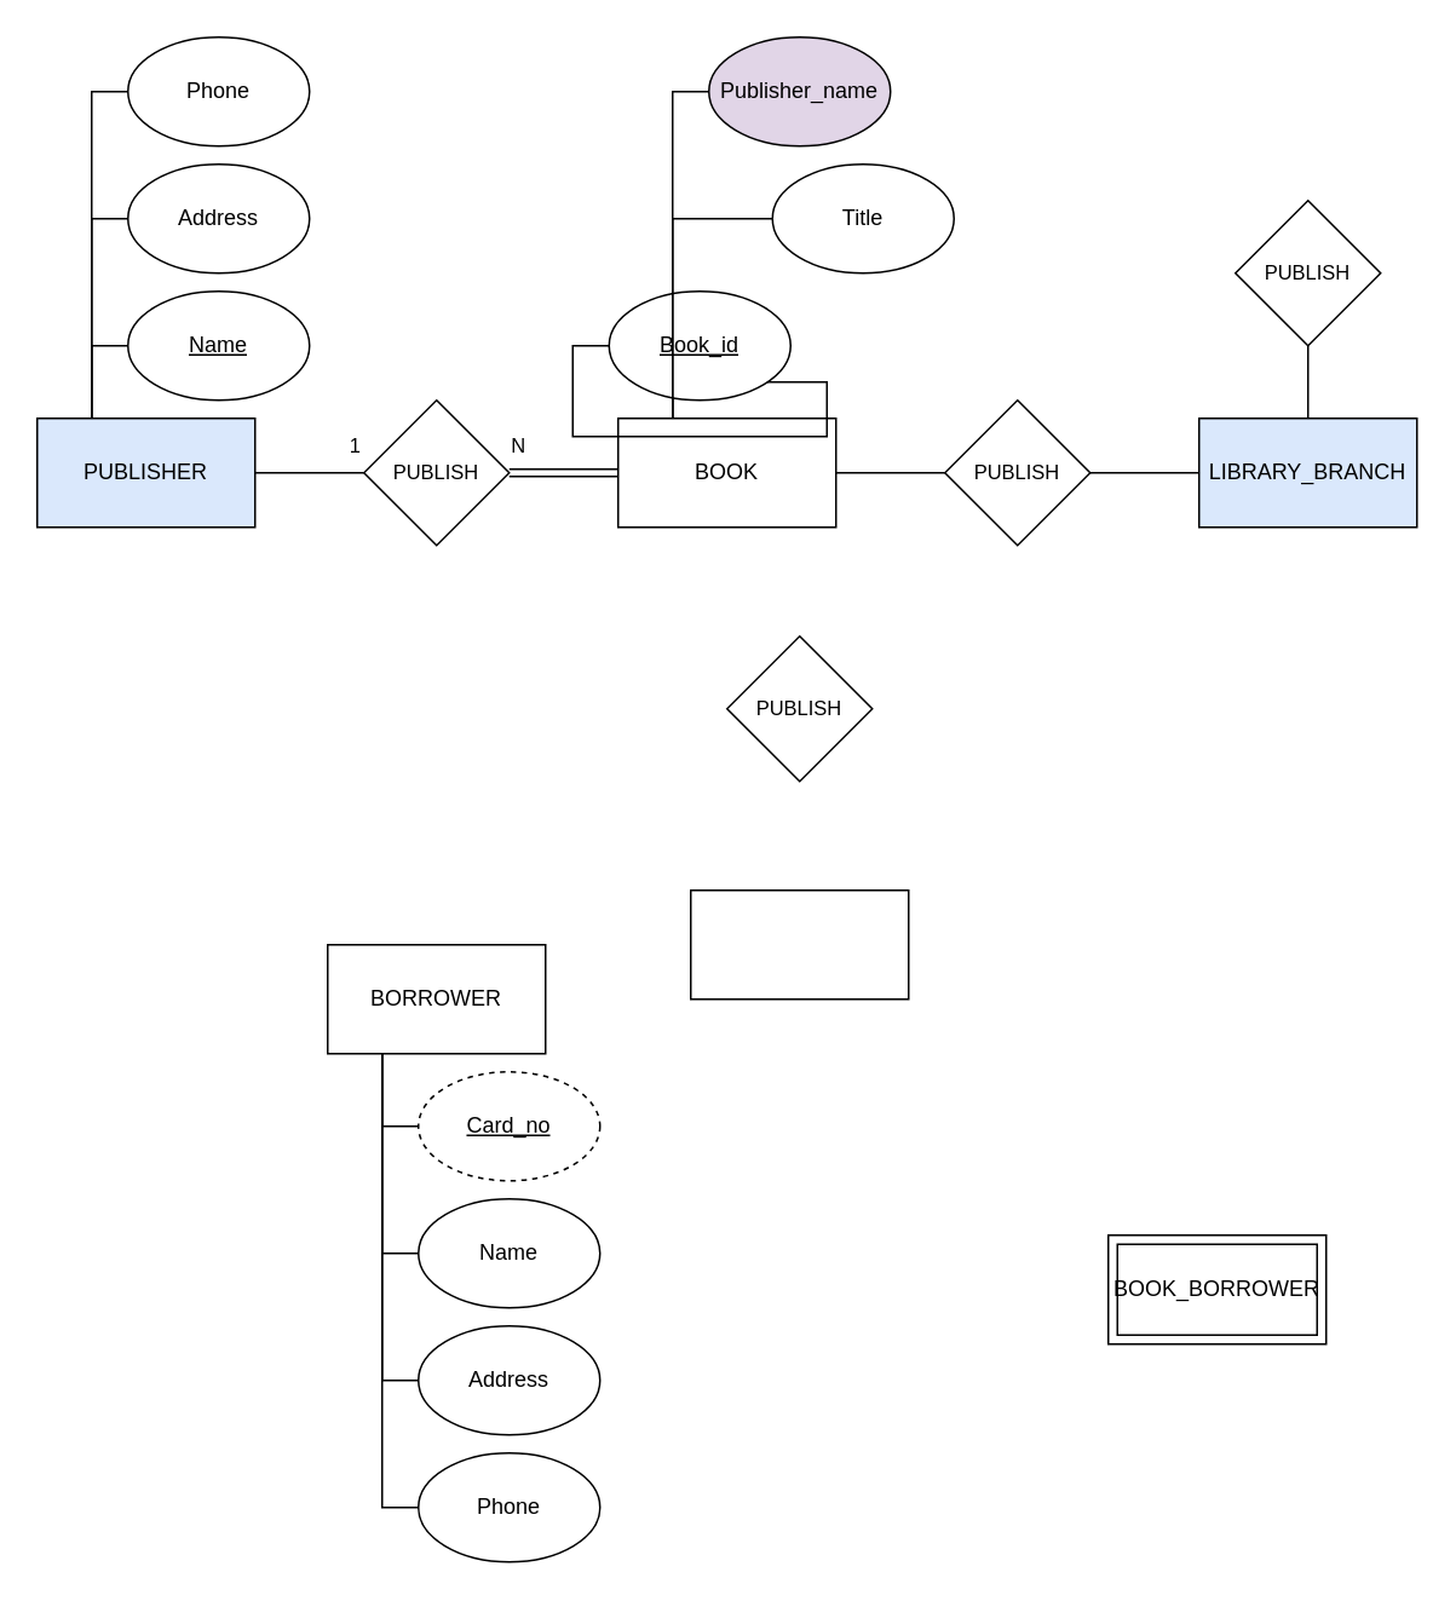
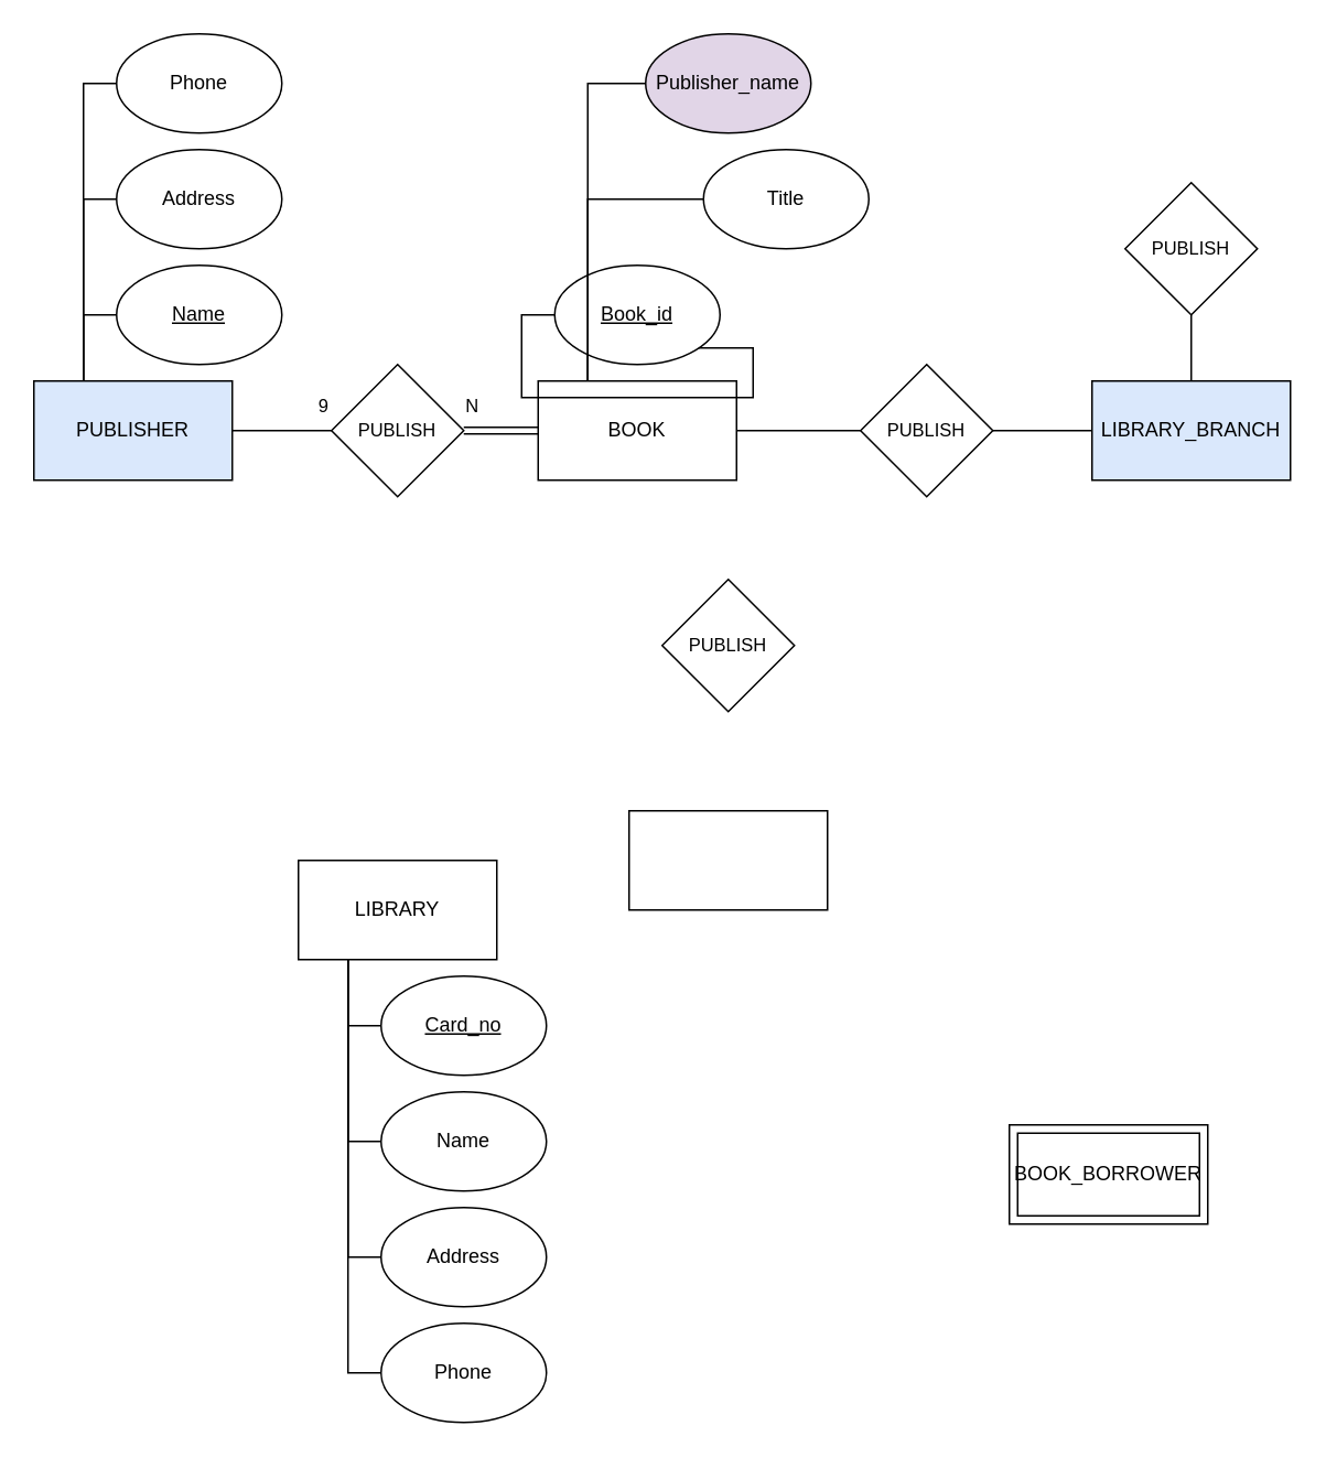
  <mxCell id="0" />
  <mxCell id="1" parent="0" />
  <mxCell id="2" style="edgeStyle=orthogonalEdgeStyle;shape=connector;rounded=0;orthogonalLoop=1;jettySize=auto;html=1;exitX=1;exitY=0.5;exitDx=0;exitDy=0;entryX=0;entryY=0.5;entryDx=0;entryDy=0;labelBackgroundColor=default;strokeColor=default;fontFamily=Helvetica;fontSize=11;fontColor=default;endArrow=none;endFill=0;" edge="1" parent="1" source="3" target="40"><mxGeometry relative="1" as="geometry" /></mxCell>
- <mxCell id="3" value="BOOK" style="whiteSpace=wrap;html=1;" vertex="1" parent="1"><mxGeometry x="340" y="230" width="120" height="60" as="geometry" /></mxCell>
+ <mxCell id="3" value="BOOK" style="whiteSpace=wrap;html=1;" vertex="1" parent="1"><mxGeometry x="325" y="230" width="120" height="60" as="geometry" /></mxCell>
  <mxCell id="4" value="" style="group" vertex="1" connectable="0" parent="1"><mxGeometry x="610" y="680" width="120" height="60" as="geometry" /></mxCell>
  <mxCell id="5" value="" style="whiteSpace=wrap;html=1;" vertex="1" parent="4"><mxGeometry width="120" height="60" as="geometry" /></mxCell>
  <mxCell id="6" value="BOOK_BORROWER" style="whiteSpace=wrap;html=1;" vertex="1" parent="4"><mxGeometry x="5" y="5" width="110" height="50" as="geometry" /></mxCell>
  <mxCell id="7" style="edgeStyle=orthogonalEdgeStyle;shape=connector;rounded=0;orthogonalLoop=1;jettySize=auto;html=1;exitX=0.25;exitY=1;exitDx=0;exitDy=0;entryX=0;entryY=0.5;entryDx=0;entryDy=0;labelBackgroundColor=default;strokeColor=default;fontFamily=Helvetica;fontSize=11;fontColor=default;endArrow=none;endFill=0;" edge="1" parent="1" source="8" target="23"><mxGeometry relative="1" as="geometry" /></mxCell>
- <mxCell id="8" value="BORROWER" style="whiteSpace=wrap;html=1;" vertex="1" parent="1"><mxGeometry x="180" y="520" width="120" height="60" as="geometry" /></mxCell>
+ <mxCell id="8" value="LIBRARY" style="whiteSpace=wrap;html=1;" vertex="1" parent="1"><mxGeometry x="180" y="520" width="120" height="60" as="geometry" /></mxCell>
  <mxCell id="9" style="edgeStyle=orthogonalEdgeStyle;shape=connector;rounded=0;orthogonalLoop=1;jettySize=auto;html=1;exitX=0.5;exitY=0;exitDx=0;exitDy=0;entryX=0.5;entryY=1;entryDx=0;entryDy=0;labelBackgroundColor=default;strokeColor=default;fontFamily=Helvetica;fontSize=11;fontColor=default;endArrow=none;endFill=0;" edge="1" parent="1" source="10" target="41"><mxGeometry relative="1" as="geometry" /></mxCell>
  <mxCell id="10" value="LIBRARY_BRANCH" style="whiteSpace=wrap;html=1;fillColor=#dae8fc;" vertex="1" parent="1"><mxGeometry x="660" y="230" width="120" height="60" as="geometry" /></mxCell>
  <mxCell id="11" style="edgeStyle=orthogonalEdgeStyle;shape=connector;rounded=0;orthogonalLoop=1;jettySize=auto;html=1;exitX=1;exitY=0.5;exitDx=0;exitDy=0;entryX=0;entryY=0.5;entryDx=0;entryDy=0;labelBackgroundColor=default;strokeColor=default;fontFamily=Helvetica;fontSize=11;fontColor=default;endArrow=none;endFill=0;" edge="1" parent="1" source="12" target="29"><mxGeometry relative="1" as="geometry" /></mxCell>
  <mxCell id="12" value="PUBLISHER" style="whiteSpace=wrap;html=1;fillColor=#dae8fc;" vertex="1" parent="1"><mxGeometry x="20" y="230" width="120" height="60" as="geometry" /></mxCell>
  <mxCell id="13" style="edgeStyle=orthogonalEdgeStyle;rounded=0;orthogonalLoop=1;jettySize=auto;html=1;exitX=0;exitY=0.5;exitDx=0;exitDy=0;entryX=0.25;entryY=0;entryDx=0;entryDy=0;endArrow=none;endFill=0;" edge="1" parent="1" source="14" target="12"><mxGeometry relative="1" as="geometry" /></mxCell>
  <mxCell id="14" value="&lt;u&gt;Name&lt;/u&gt;" style="ellipse;whiteSpace=wrap;html=1;" vertex="1" parent="1"><mxGeometry x="70" y="160" width="100" height="60" as="geometry" /></mxCell>
  <mxCell id="15" style="edgeStyle=orthogonalEdgeStyle;rounded=0;orthogonalLoop=1;jettySize=auto;html=1;exitX=0;exitY=0.5;exitDx=0;exitDy=0;entryX=0.25;entryY=0;entryDx=0;entryDy=0;endArrow=none;endFill=0;" edge="1" parent="1" source="16" target="12"><mxGeometry relative="1" as="geometry" /></mxCell>
  <mxCell id="16" value="Address" style="ellipse;whiteSpace=wrap;html=1;" vertex="1" parent="1"><mxGeometry x="70" y="90" width="100" height="60" as="geometry" /></mxCell>
  <mxCell id="17" style="edgeStyle=orthogonalEdgeStyle;rounded=0;orthogonalLoop=1;jettySize=auto;html=1;exitX=0;exitY=0.5;exitDx=0;exitDy=0;entryX=0.25;entryY=0;entryDx=0;entryDy=0;endArrow=none;endFill=0;" edge="1" parent="1" source="18" target="12"><mxGeometry relative="1" as="geometry" /></mxCell>
  <mxCell id="18" value="Phone" style="ellipse;whiteSpace=wrap;html=1;" vertex="1" parent="1"><mxGeometry x="70" y="20" width="100" height="60" as="geometry" /></mxCell>
  <mxCell id="19" style="edgeStyle=orthogonalEdgeStyle;shape=connector;rounded=0;orthogonalLoop=1;jettySize=auto;html=1;exitX=0;exitY=0.5;exitDx=0;exitDy=0;entryX=0.25;entryY=1;entryDx=0;entryDy=0;labelBackgroundColor=default;strokeColor=default;fontFamily=Helvetica;fontSize=11;fontColor=default;endArrow=none;endFill=0;" edge="1" parent="1" source="20" target="8"><mxGeometry relative="1" as="geometry" /></mxCell>
- <mxCell id="20" value="&lt;u&gt;Card_no&lt;/u&gt;" style="ellipse;whiteSpace=wrap;html=1;dashed=1;" vertex="1" parent="1"><mxGeometry x="230" y="590" width="100" height="60" as="geometry" /></mxCell>
+ <mxCell id="20" value="&lt;u&gt;Card_no&lt;/u&gt;" style="ellipse;whiteSpace=wrap;html=1;" vertex="1" parent="1"><mxGeometry x="230" y="590" width="100" height="60" as="geometry" /></mxCell>
  <mxCell id="21" style="edgeStyle=orthogonalEdgeStyle;shape=connector;rounded=0;orthogonalLoop=1;jettySize=auto;html=1;exitX=0;exitY=0.5;exitDx=0;exitDy=0;entryX=0.25;entryY=1;entryDx=0;entryDy=0;labelBackgroundColor=default;strokeColor=default;fontFamily=Helvetica;fontSize=11;fontColor=default;endArrow=none;endFill=0;" edge="1" parent="1" source="22" target="8"><mxGeometry relative="1" as="geometry" /></mxCell>
  <mxCell id="22" value="Address" style="ellipse;whiteSpace=wrap;html=1;" vertex="1" parent="1"><mxGeometry x="230" y="730" width="100" height="60" as="geometry" /></mxCell>
  <mxCell id="23" value="Phone" style="ellipse;whiteSpace=wrap;html=1;" vertex="1" parent="1"><mxGeometry x="230" y="800" width="100" height="60" as="geometry" /></mxCell>
  <mxCell id="24" style="edgeStyle=orthogonalEdgeStyle;shape=connector;rounded=0;orthogonalLoop=1;jettySize=auto;html=1;exitX=0;exitY=0.5;exitDx=0;exitDy=0;entryX=0.25;entryY=1;entryDx=0;entryDy=0;labelBackgroundColor=default;strokeColor=default;fontFamily=Helvetica;fontSize=11;fontColor=default;endArrow=none;endFill=0;" edge="1" parent="1" source="25" target="8"><mxGeometry relative="1" as="geometry" /></mxCell>
  <mxCell id="25" value="Name" style="ellipse;whiteSpace=wrap;html=1;" vertex="1" parent="1"><mxGeometry x="230" y="660" width="100" height="60" as="geometry" /></mxCell>
  <mxCell id="26" value="" style="group" vertex="1" connectable="0" parent="1"><mxGeometry x="380" y="490" width="120" height="60" as="geometry" /></mxCell>
  <mxCell id="27" value="" style="whiteSpace=wrap;html=1;" vertex="1" parent="26"><mxGeometry width="120" height="60" as="geometry" /></mxCell>
  <mxCell id="28" style="edgeStyle=orthogonalEdgeStyle;shape=link;rounded=0;orthogonalLoop=1;jettySize=auto;html=1;exitX=1;exitY=0.5;exitDx=0;exitDy=0;entryX=0;entryY=0.5;entryDx=0;entryDy=0;labelBackgroundColor=default;strokeColor=default;fontFamily=Helvetica;fontSize=11;fontColor=default;endArrow=none;endFill=0;" edge="1" parent="1" source="29" target="3"><mxGeometry relative="1" as="geometry" /></mxCell>
  <mxCell id="29" value="PUBLISH" style="rhombus;whiteSpace=wrap;html=1;fontFamily=Helvetica;fontSize=11;fontColor=default;" vertex="1" parent="1"><mxGeometry x="200" y="220" width="80" height="80" as="geometry" /></mxCell>
- <mxCell id="30" value="1" style="text;html=1;align=center;verticalAlign=middle;resizable=0;points=[];autosize=1;strokeColor=none;fillColor=none;fontSize=11;fontFamily=Helvetica;fontColor=default;" vertex="1" parent="1"><mxGeometry x="180" y="230" width="30" height="30" as="geometry" /></mxCell>
+ <mxCell id="30" value="9" style="text;html=1;align=center;verticalAlign=middle;resizable=0;points=[];autosize=1;strokeColor=none;fillColor=none;fontSize=11;fontFamily=Helvetica;fontColor=default;" vertex="1" parent="1"><mxGeometry x="180" y="230" width="30" height="30" as="geometry" /></mxCell>
  <mxCell id="31" value="N" style="text;html=1;align=center;verticalAlign=middle;resizable=0;points=[];autosize=1;strokeColor=none;fillColor=none;fontSize=11;fontFamily=Helvetica;fontColor=default;" vertex="1" parent="1"><mxGeometry x="270" y="230" width="30" height="30" as="geometry" /></mxCell>
  <mxCell id="32" style="edgeStyle=orthogonalEdgeStyle;shape=connector;rounded=0;orthogonalLoop=1;jettySize=auto;html=1;exitX=0;exitY=0.5;exitDx=0;exitDy=0;entryX=0.25;entryY=0;entryDx=0;entryDy=0;labelBackgroundColor=default;strokeColor=default;fontFamily=Helvetica;fontSize=11;fontColor=default;endArrow=none;endFill=0;" edge="1" parent="1" source="33" target="3"><mxGeometry relative="1" as="geometry" /></mxCell>
  <mxCell id="33" value="&lt;u&gt;Book_id&lt;/u&gt;" style="ellipse;whiteSpace=wrap;html=1;" vertex="1" parent="1"><mxGeometry x="335" y="160" width="100" height="60" as="geometry" /></mxCell>
  <mxCell id="34" style="edgeStyle=orthogonalEdgeStyle;shape=connector;rounded=0;orthogonalLoop=1;jettySize=auto;html=1;exitX=0;exitY=0.5;exitDx=0;exitDy=0;entryX=0.25;entryY=0;entryDx=0;entryDy=0;labelBackgroundColor=default;strokeColor=default;fontFamily=Helvetica;fontSize=11;fontColor=default;endArrow=none;endFill=0;" edge="1" parent="1" source="35" target="3"><mxGeometry relative="1" as="geometry" /></mxCell>
  <mxCell id="35" value="Title" style="ellipse;whiteSpace=wrap;html=1;" vertex="1" parent="1"><mxGeometry x="425" y="90" width="100" height="60" as="geometry" /></mxCell>
  <mxCell id="36" style="edgeStyle=orthogonalEdgeStyle;shape=connector;rounded=0;orthogonalLoop=1;jettySize=auto;html=1;exitX=0;exitY=0.5;exitDx=0;exitDy=0;entryX=0.25;entryY=0;entryDx=0;entryDy=0;labelBackgroundColor=default;strokeColor=default;fontFamily=Helvetica;fontSize=11;fontColor=default;endArrow=none;endFill=0;" edge="1" parent="1" source="37" target="3"><mxGeometry relative="1" as="geometry" /></mxCell>
  <mxCell id="37" value="Publisher_name" style="ellipse;whiteSpace=wrap;html=1;fillColor=#e1d5e7;" vertex="1" parent="1"><mxGeometry x="390" y="20" width="100" height="60" as="geometry" /></mxCell>
  <mxCell id="38" value="PUBLISH" style="rhombus;whiteSpace=wrap;html=1;fontFamily=Helvetica;fontSize=11;fontColor=default;" vertex="1" parent="1"><mxGeometry x="400" y="350" width="80" height="80" as="geometry" /></mxCell>
  <mxCell id="39" style="edgeStyle=orthogonalEdgeStyle;shape=connector;rounded=0;orthogonalLoop=1;jettySize=auto;html=1;exitX=1;exitY=0.5;exitDx=0;exitDy=0;entryX=0;entryY=0.5;entryDx=0;entryDy=0;labelBackgroundColor=default;strokeColor=default;fontFamily=Helvetica;fontSize=11;fontColor=default;endArrow=none;endFill=0;" edge="1" parent="1" source="40" target="10"><mxGeometry relative="1" as="geometry" /></mxCell>
  <mxCell id="40" value="PUBLISH" style="rhombus;whiteSpace=wrap;html=1;fontFamily=Helvetica;fontSize=11;fontColor=default;" vertex="1" parent="1"><mxGeometry x="520" y="220" width="80" height="80" as="geometry" /></mxCell>
  <mxCell id="41" value="PUBLISH" style="rhombus;whiteSpace=wrap;html=1;fontFamily=Helvetica;fontSize=11;fontColor=default;" vertex="1" parent="1"><mxGeometry x="680" y="110" width="80" height="80" as="geometry" /></mxCell>
